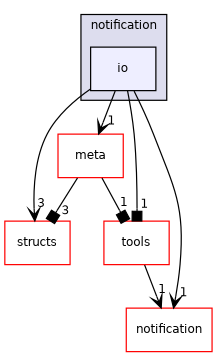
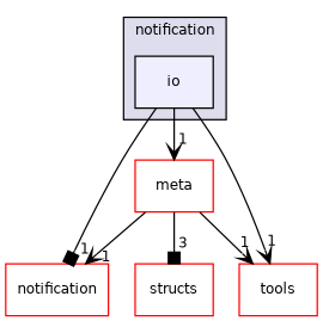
  digraph {
    compound=true
    node [fillcolor=white fontname=Helvetica fontsize=10 shape=box style=filled color=red]
    edge [arrowhead=vee headlabel=1 labeldistance=1.5 labelfontname=Helvetica labelfontsize=10]
    n1 [fillcolor="#eeeeff" label=io pencolor=black color=""]
    n2 [label=meta]
    n3 [label=structs]
    n4 [label=notification]
    n5 [label=tools]
    subgraph cluster_1 {
      bgcolor="#ddddee"
      fontname=Helvetica
      fontsize=10
      label=notification
      pencolor=black
      n1
    }
    n1 -> n2
-   n1 -> n3 [headlabel=3]
-   n1 -> n4
-   n1 -> n5 [arrowhead=box]
+   n1 -> n4 [arrowhead=box]
+   n1 -> n5
    n2 -> n3 [arrowhead=box headlabel=3]
-   n5 -> n4
-   n2 -> n5 [arrowhead=box]
+   n2 -> n4
+   n2 -> n5
  }
